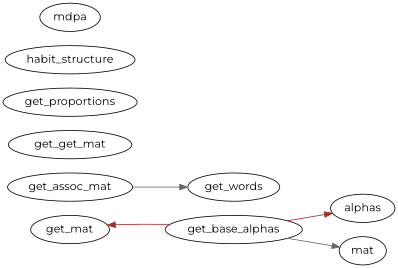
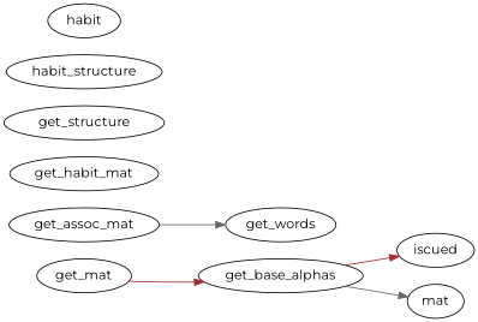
  digraph {
    fontname=Montserrat
    rankdir=LR
    node [fontname=Montserrat]
    edge [color=brown fontname=Montserrat]
    n1 [label=get_mat]
    get_base_alphas
-   iscued [label=alphas]
+   iscued
    n4 [label=mat]
    get_assoc_mat
    get_words
-   get_habit_mat [label=get_get_mat]
-   get_proportions
+   get_habit_mat
+   get_proportions [label=get_structure]
    n9 [label=habit_structure]
-   mdpa
-   get_base_alphas -> n1
+   mdpa [label=habit]
+   n1 -> get_base_alphas
    get_base_alphas -> iscued
    get_base_alphas -> n4 [color=gray40]
    get_assoc_mat -> get_words [color=gray40]
  }
